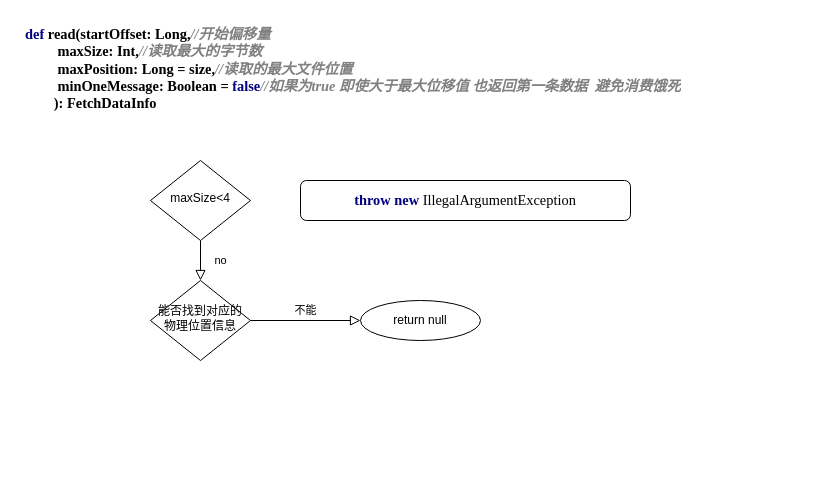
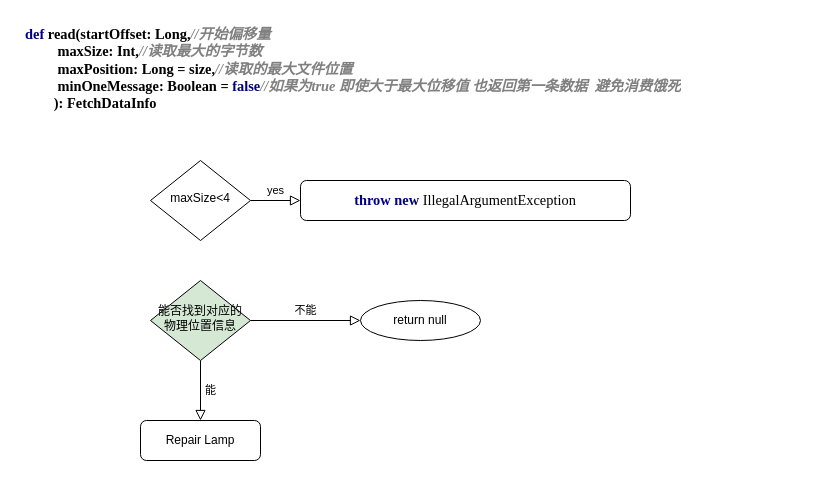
  <mxCell id="0" />
  <mxCell id="1" parent="0" />
- <mxCell id="2" value="no" style="rounded=0;html=1;jettySize=auto;orthogonalLoop=1;fontSize=11;endArrow=block;endFill=0;endSize=8;strokeWidth=1;shadow=0;labelBackgroundColor=none;edgeStyle=orthogonalEdgeStyle;" parent="1" source="4" target="8" edge="1"><mxGeometry y="20" relative="1" as="geometry"><mxPoint as="offset" /></mxGeometry></mxCell>
+ <mxCell id="3" value="yes" style="edgeStyle=orthogonalEdgeStyle;rounded=0;html=1;jettySize=auto;orthogonalLoop=1;fontSize=11;endArrow=block;endFill=0;endSize=8;strokeWidth=1;shadow=0;labelBackgroundColor=none;" parent="1" source="4" target="5" edge="1"><mxGeometry y="10" relative="1" as="geometry"><mxPoint as="offset" /></mxGeometry></mxCell>
  <mxCell id="4" value="maxSize&amp;lt;4" style="rhombus;whiteSpace=wrap;html=1;shadow=0;fontFamily=Helvetica;fontSize=12;align=center;strokeWidth=1;spacing=6;spacingTop=-4;" parent="1" vertex="1"><mxGeometry x="150" y="160" width="100" height="80" as="geometry" /></mxCell>
  <mxCell id="5" value="&lt;pre style=&quot;background-color: rgb(255 , 255 , 255) ; font-family: &amp;#34;consolas&amp;#34; ; font-size: 10.8pt&quot;&gt;&lt;span style=&quot;color: #000080 ; font-weight: bold&quot;&gt;throw new &lt;/span&gt;IllegalArgumentException&lt;/pre&gt;" style="rounded=1;whiteSpace=wrap;html=1;fontSize=12;glass=0;strokeWidth=1;shadow=0;" parent="1" vertex="1"><mxGeometry x="300" y="180" width="330" height="40" as="geometry" /></mxCell>
+ <mxCell id="6" value="能" style="rounded=0;html=1;jettySize=auto;orthogonalLoop=1;fontSize=11;endArrow=block;endFill=0;endSize=8;strokeWidth=1;shadow=0;labelBackgroundColor=none;edgeStyle=orthogonalEdgeStyle;" parent="1" source="8" target="9" edge="1"><mxGeometry y="10" relative="1" as="geometry"><mxPoint as="offset" /></mxGeometry></mxCell>
  <mxCell id="7" value="不能" style="edgeStyle=orthogonalEdgeStyle;rounded=0;html=1;jettySize=auto;orthogonalLoop=1;fontSize=11;endArrow=block;endFill=0;endSize=8;strokeWidth=1;shadow=0;labelBackgroundColor=none;exitX=1;exitY=0.5;exitDx=0;exitDy=0;" parent="1" source="8" target="10" edge="1"><mxGeometry y="10" relative="1" as="geometry"><mxPoint as="offset" /><mxPoint x="300" y="420" as="sourcePoint" /></mxGeometry></mxCell>
- <mxCell id="8" value="能否找到对应的物理位置信息" style="rhombus;whiteSpace=wrap;html=1;shadow=0;fontFamily=Helvetica;fontSize=12;align=center;strokeWidth=1;spacing=6;spacingTop=-4;" parent="1" vertex="1"><mxGeometry x="150" y="280" width="100" height="80" as="geometry" /></mxCell>
+ <mxCell id="8" value="能否找到对应的物理位置信息" style="rhombus;whiteSpace=wrap;html=1;shadow=0;fontFamily=Helvetica;fontSize=12;align=center;strokeWidth=1;spacing=6;spacingTop=-4;fillColor=#d5e8d4;" parent="1" vertex="1"><mxGeometry x="150" y="280" width="100" height="80" as="geometry" /></mxCell>
+ <mxCell id="9" value="Repair Lamp" style="rounded=1;whiteSpace=wrap;html=1;fontSize=12;glass=0;strokeWidth=1;shadow=0;" parent="1" vertex="1"><mxGeometry x="140" y="420" width="120" height="40" as="geometry" /></mxCell>
  <mxCell id="10" value="return null" style="ellipse;whiteSpace=wrap;html=1;fontSize=12;glass=0;strokeWidth=1;shadow=0;" parent="1" vertex="1"><mxGeometry x="360" y="300" width="120" height="40" as="geometry" /></mxCell>
  <mxCell id="11" value="&lt;h1&gt;&lt;pre style=&quot;background-color: rgb(255 , 255 , 255) ; font-family: &amp;#34;consolas&amp;#34; ; font-size: 10.8pt&quot;&gt;&lt;span style=&quot;color: rgb(0 , 0 , 128)&quot;&gt;def &lt;/span&gt;read(startOffset: Long,&lt;span style=&quot;color: #808080 ; font-style: italic&quot;&gt;//&lt;/span&gt;&lt;span style=&quot;color: #808080 ; font-style: italic ; font-family: &amp;#34;宋体&amp;#34;&quot;&gt;开始偏移量&lt;br&gt;&lt;/span&gt;&lt;span style=&quot;color: #808080 ; font-style: italic ; font-family: &amp;#34;宋体&amp;#34;&quot;&gt;         &lt;/span&gt;maxSize: Int,&lt;span style=&quot;color: #808080 ; font-style: italic&quot;&gt;//&lt;/span&gt;&lt;span style=&quot;color: #808080 ; font-style: italic ; font-family: &amp;#34;宋体&amp;#34;&quot;&gt;读取最大的字节数&lt;br&gt;&lt;/span&gt;&lt;span style=&quot;color: #808080 ; font-style: italic ; font-family: &amp;#34;宋体&amp;#34;&quot;&gt;         &lt;/span&gt;maxPosition: Long = size,&lt;span style=&quot;color: #808080 ; font-style: italic&quot;&gt;//&lt;/span&gt;&lt;span style=&quot;color: #808080 ; font-style: italic ; font-family: &amp;#34;宋体&amp;#34;&quot;&gt;读取的最大文件位置&lt;br&gt;&lt;/span&gt;&lt;span style=&quot;color: #808080 ; font-style: italic ; font-family: &amp;#34;宋体&amp;#34;&quot;&gt;         &lt;/span&gt;minOneMessage: Boolean = &lt;span style=&quot;color: rgb(0 , 0 , 128)&quot;&gt;false&lt;/span&gt;&lt;span style=&quot;color: #808080 ; font-style: italic&quot;&gt;//&lt;/span&gt;&lt;span style=&quot;color: #808080 ; font-style: italic ; font-family: &amp;#34;宋体&amp;#34;&quot;&gt;如果为&lt;/span&gt;&lt;span style=&quot;color: #808080 ; font-style: italic&quot;&gt;true &lt;/span&gt;&lt;span style=&quot;color: #808080 ; font-style: italic ; font-family: &amp;#34;宋体&amp;#34;&quot;&gt;即使大于最大位移值 也返回第一条数据  避免消费饿死&lt;br&gt;&lt;/span&gt;&lt;span style=&quot;color: #808080 ; font-style: italic ; font-family: &amp;#34;宋体&amp;#34;&quot;&gt;        &lt;/span&gt;): FetchDataInfo&lt;/pre&gt;&lt;/h1&gt;" style="text;html=1;strokeColor=none;fillColor=none;spacing=5;spacingTop=-20;whiteSpace=wrap;overflow=hidden;rounded=0;" vertex="1" parent="1"><mxGeometry x="20" y="20" width="780" height="100" as="geometry" /></mxCell>
